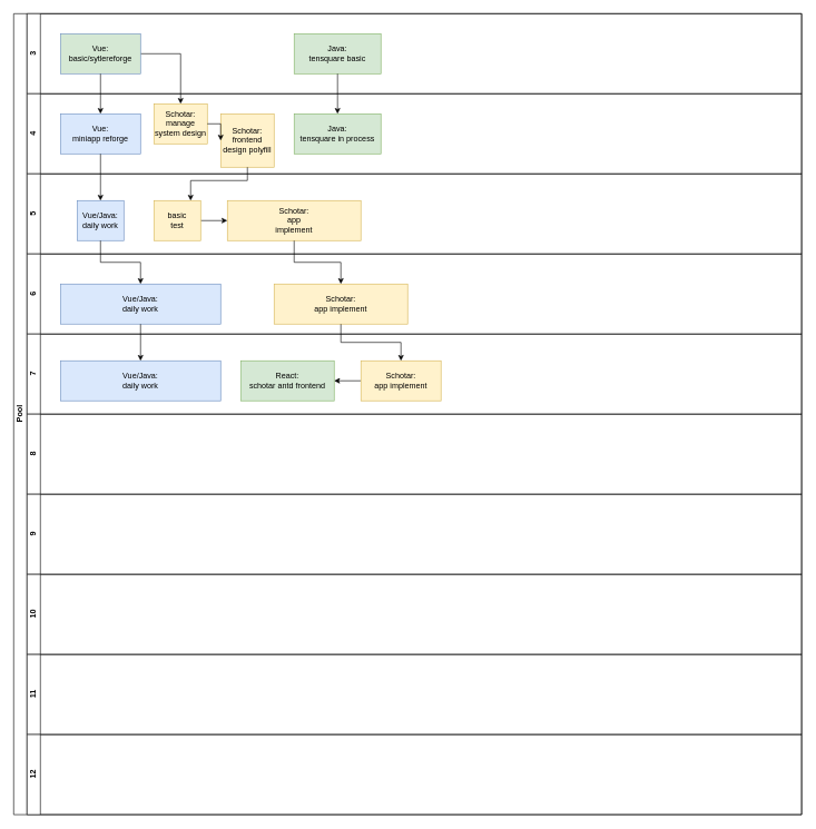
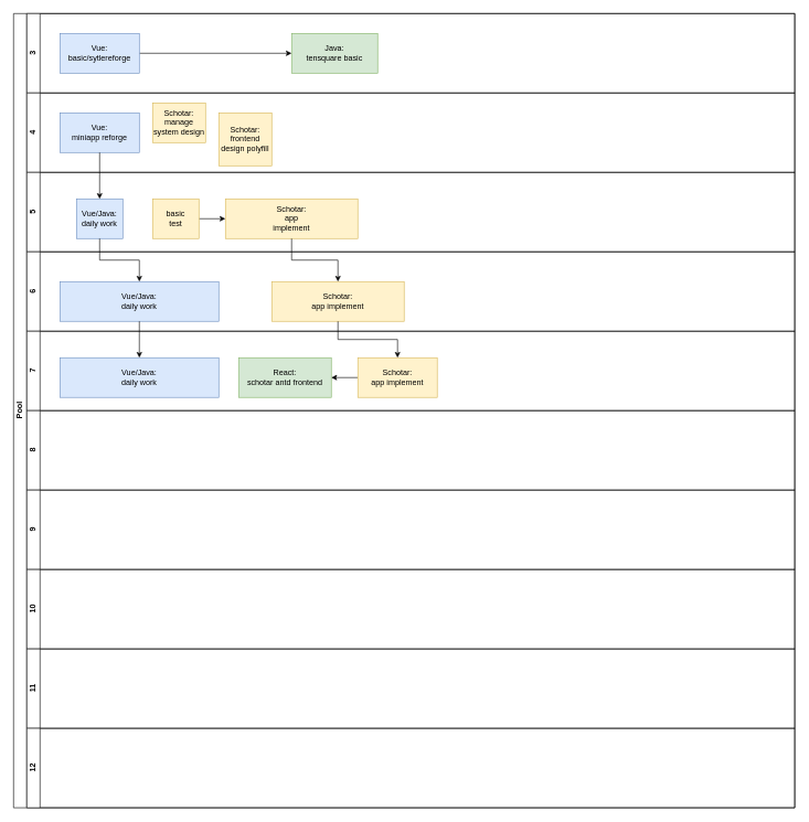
  <mxCell id="0" />
  <mxCell id="1" parent="0" />
  <mxCell id="2" value="Pool" style="swimlane;html=1;childLayout=stackLayout;resizeParent=1;resizeParentMax=0;horizontal=0;startSize=20;horizontalStack=0;" parent="1" vertex="1"><mxGeometry x="20" y="20" width="1180" height="1200" as="geometry" /></mxCell>
  <mxCell id="3" value="3" style="swimlane;html=1;startSize=20;horizontal=0;" parent="2" vertex="1"><mxGeometry x="20" width="1160" height="120" as="geometry" /></mxCell>
- <mxCell id="4" style="edgeStyle=orthogonalEdgeStyle;rounded=0;orthogonalLoop=1;jettySize=auto;html=1;exitX=1;exitY=0.5;exitDx=0;exitDy=0;" edge="1" parent="3" source="5" target="10"><mxGeometry relative="1" as="geometry" /></mxCell>
- <mxCell id="5" value="Vue:&lt;br&gt;basic/sytlereforge" style="rounded=0;whiteSpace=wrap;html=1;fontFamily=Helvetica;fontSize=12;align=center;fillColor=#d5e8d4;strokeColor=#6c8ebf;" parent="3" vertex="1"><mxGeometry x="50" y="30" width="120" height="60" as="geometry" /></mxCell>
+ <mxCell id="4" style="edgeStyle=orthogonalEdgeStyle;rounded=0;orthogonalLoop=1;jettySize=auto;html=1;exitX=1;exitY=0.5;exitDx=0;exitDy=0;" edge="1" parent="3" source="5" target="6"><mxGeometry relative="1" as="geometry" /></mxCell>
+ <mxCell id="5" value="Vue:&lt;br&gt;basic/sytlereforge" style="rounded=0;whiteSpace=wrap;html=1;fontFamily=Helvetica;fontSize=12;align=center;fillColor=#dae8fc;strokeColor=#6c8ebf;" parent="3" vertex="1"><mxGeometry x="50" y="30" width="120" height="60" as="geometry" /></mxCell>
  <mxCell id="6" value="Java:&lt;br&gt;tensquare basic" style="rounded=0;whiteSpace=wrap;html=1;fontFamily=Helvetica;fontSize=12;align=center;fillColor=#d5e8d4;strokeColor=#82b366;" vertex="1" parent="3"><mxGeometry x="400" y="30" width="130" height="60" as="geometry" /></mxCell>
  <mxCell id="7" value="4" style="swimlane;html=1;startSize=20;horizontal=0;" vertex="1" parent="2"><mxGeometry x="20" y="120" width="1160" height="120" as="geometry" /></mxCell>
- <mxCell id="8" value="Java:&lt;br&gt;tensquare in process" style="rounded=0;whiteSpace=wrap;html=1;fontFamily=Helvetica;fontSize=12;align=center;fillColor=#d5e8d4;strokeColor=#82b366;" vertex="1" parent="7"><mxGeometry x="400" y="30" width="130" height="60" as="geometry" /></mxCell>
  <mxCell id="9" value="Vue:&lt;br&gt;miniapp reforge" style="rounded=0;whiteSpace=wrap;html=1;fontFamily=Helvetica;fontSize=12;align=center;fillColor=#dae8fc;strokeColor=#6c8ebf;" vertex="1" parent="7"><mxGeometry x="50" y="30" width="120" height="60" as="geometry" /></mxCell>
  <mxCell id="10" value="Schotar:&lt;br&gt;manage system design" style="rounded=0;whiteSpace=wrap;html=1;fontFamily=Helvetica;fontSize=12;align=center;fillColor=#fff2cc;strokeColor=#d6b656;" vertex="1" parent="7"><mxGeometry x="190" y="15" width="80" height="60" as="geometry" /></mxCell>
  <mxCell id="11" value="Schotar:&lt;br&gt;frontend design polyfill" style="rounded=0;whiteSpace=wrap;html=1;fontFamily=Helvetica;fontSize=12;align=center;fillColor=#fff2cc;strokeColor=#d6b656;" vertex="1" parent="7"><mxGeometry x="290" y="30" width="80" height="80" as="geometry" /></mxCell>
- <mxCell id="12" style="edgeStyle=orthogonalEdgeStyle;rounded=0;orthogonalLoop=1;jettySize=auto;html=1;exitX=1;exitY=0.5;exitDx=0;exitDy=0;entryX=0;entryY=0.5;entryDx=0;entryDy=0;" edge="1" parent="7" source="10" target="11"><mxGeometry relative="1" as="geometry" /></mxCell>
  <mxCell id="13" value="5" style="swimlane;html=1;startSize=20;horizontal=0;" vertex="1" parent="2"><mxGeometry x="20" y="240" width="1160" height="120" as="geometry" /></mxCell>
  <mxCell id="14" style="edgeStyle=orthogonalEdgeStyle;rounded=0;orthogonalLoop=1;jettySize=auto;html=1;exitX=1;exitY=0.5;exitDx=0;exitDy=0;entryX=0;entryY=0.5;entryDx=0;entryDy=0;" edge="1" parent="13" source="15" target="16"><mxGeometry relative="1" as="geometry" /></mxCell>
  <mxCell id="15" value="basic&lt;br&gt;test" style="rounded=0;whiteSpace=wrap;html=1;fontFamily=Helvetica;fontSize=12;align=center;fillColor=#fff2cc;strokeColor=#d6b656;" vertex="1" parent="13"><mxGeometry x="190" y="40" width="70" height="60" as="geometry" /></mxCell>
  <mxCell id="16" value="Schotar:&lt;br&gt;app&lt;br&gt;implement" style="rounded=0;whiteSpace=wrap;html=1;fontFamily=Helvetica;fontSize=12;align=center;fillColor=#fff2cc;strokeColor=#d6b656;" vertex="1" parent="13"><mxGeometry x="300" y="40" width="200" height="60" as="geometry" /></mxCell>
  <mxCell id="17" value="Vue/Java:&lt;br&gt;daily work" style="rounded=0;whiteSpace=wrap;html=1;fontFamily=Helvetica;fontSize=12;align=center;fillColor=#dae8fc;strokeColor=#6c8ebf;" vertex="1" parent="13"><mxGeometry x="75" y="40" width="70" height="60" as="geometry" /></mxCell>
  <mxCell id="18" value="6" style="swimlane;html=1;startSize=20;horizontal=0;" vertex="1" parent="2"><mxGeometry x="20" y="360" width="1160" height="120" as="geometry" /></mxCell>
  <mxCell id="19" value="Schotar:&lt;br&gt;app implement" style="rounded=0;whiteSpace=wrap;html=1;fontFamily=Helvetica;fontSize=12;align=center;fillColor=#fff2cc;strokeColor=#d6b656;" vertex="1" parent="18"><mxGeometry x="370" y="45" width="200" height="60" as="geometry" /></mxCell>
  <mxCell id="20" value="Vue/Java:&lt;br&gt;daily work" style="rounded=0;whiteSpace=wrap;html=1;fontFamily=Helvetica;fontSize=12;align=center;fillColor=#dae8fc;strokeColor=#6c8ebf;" vertex="1" parent="18"><mxGeometry x="50" y="45" width="240" height="60" as="geometry" /></mxCell>
  <mxCell id="21" value="7" style="swimlane;html=1;startSize=20;horizontal=0;" parent="2" vertex="1"><mxGeometry x="20" y="480" width="1160" height="120" as="geometry" /></mxCell>
  <mxCell id="22" value="Vue/Java:&lt;br&gt;daily work" style="rounded=0;whiteSpace=wrap;html=1;fontFamily=Helvetica;fontSize=12;align=center;fillColor=#dae8fc;strokeColor=#6c8ebf;" vertex="1" parent="21"><mxGeometry x="50" y="40" width="240" height="60" as="geometry" /></mxCell>
  <mxCell id="23" value="React:&lt;br&gt;schotar antd frontend" style="rounded=0;whiteSpace=wrap;html=1;fontFamily=Helvetica;fontSize=12;align=center;fillColor=#d5e8d4;strokeColor=#82b366;" vertex="1" parent="21"><mxGeometry x="320" y="40" width="140" height="60" as="geometry" /></mxCell>
  <mxCell id="24" style="edgeStyle=orthogonalEdgeStyle;rounded=0;orthogonalLoop=1;jettySize=auto;html=1;" edge="1" parent="21" source="25" target="23"><mxGeometry relative="1" as="geometry" /></mxCell>
  <mxCell id="25" value="Schotar:&lt;br&gt;app implement" style="rounded=0;whiteSpace=wrap;html=1;fontFamily=Helvetica;fontSize=12;align=center;fillColor=#fff2cc;strokeColor=#d6b656;" vertex="1" parent="21"><mxGeometry x="500" y="40" width="120" height="60" as="geometry" /></mxCell>
  <mxCell id="26" value="8" style="swimlane;html=1;startSize=20;horizontal=0;" vertex="1" parent="2"><mxGeometry x="20" y="600" width="1160" height="120" as="geometry" /></mxCell>
  <mxCell id="27" value="9" style="swimlane;html=1;startSize=20;horizontal=0;" vertex="1" parent="2"><mxGeometry x="20" y="720" width="1160" height="120" as="geometry" /></mxCell>
  <mxCell id="28" value="10" style="swimlane;html=1;startSize=20;horizontal=0;" vertex="1" parent="2"><mxGeometry x="20" y="840" width="1160" height="120" as="geometry" /></mxCell>
  <mxCell id="29" value="11" style="swimlane;html=1;startSize=20;horizontal=0;" vertex="1" parent="2"><mxGeometry x="20" y="960" width="1160" height="120" as="geometry" /></mxCell>
  <mxCell id="30" value="12" style="swimlane;html=1;startSize=20;horizontal=0;" parent="2" vertex="1"><mxGeometry x="20" y="1080" width="1160" height="120" as="geometry" /></mxCell>
- <mxCell id="31" style="edgeStyle=orthogonalEdgeStyle;rounded=0;orthogonalLoop=1;jettySize=auto;html=1;" edge="1" parent="2" source="6" target="8"><mxGeometry relative="1" as="geometry" /></mxCell>
- <mxCell id="32" style="edgeStyle=orthogonalEdgeStyle;rounded=0;orthogonalLoop=1;jettySize=auto;html=1;entryX=0.5;entryY=0;entryDx=0;entryDy=0;" edge="1" parent="2" source="5" target="9"><mxGeometry relative="1" as="geometry" /></mxCell>
  <mxCell id="33" style="edgeStyle=orthogonalEdgeStyle;rounded=0;orthogonalLoop=1;jettySize=auto;html=1;" edge="1" parent="2" source="16" target="19"><mxGeometry relative="1" as="geometry" /></mxCell>
  <mxCell id="34" style="edgeStyle=orthogonalEdgeStyle;rounded=0;orthogonalLoop=1;jettySize=auto;html=1;entryX=0.5;entryY=0;entryDx=0;entryDy=0;" edge="1" parent="2" source="9" target="17"><mxGeometry relative="1" as="geometry" /></mxCell>
  <mxCell id="35" style="edgeStyle=orthogonalEdgeStyle;rounded=0;orthogonalLoop=1;jettySize=auto;html=1;exitX=0.5;exitY=1;exitDx=0;exitDy=0;entryX=0.5;entryY=0;entryDx=0;entryDy=0;" edge="1" parent="2" source="17" target="20"><mxGeometry relative="1" as="geometry" /></mxCell>
  <mxCell id="36" style="edgeStyle=orthogonalEdgeStyle;rounded=0;orthogonalLoop=1;jettySize=auto;html=1;exitX=0.5;exitY=1;exitDx=0;exitDy=0;entryX=0.5;entryY=0;entryDx=0;entryDy=0;" edge="1" parent="2" source="20" target="22"><mxGeometry relative="1" as="geometry" /></mxCell>
  <mxCell id="37" style="edgeStyle=orthogonalEdgeStyle;rounded=0;orthogonalLoop=1;jettySize=auto;html=1;" edge="1" parent="2" source="19" target="25"><mxGeometry relative="1" as="geometry" /></mxCell>
- <mxCell id="38" style="edgeStyle=orthogonalEdgeStyle;rounded=0;orthogonalLoop=1;jettySize=auto;html=1;exitX=0.5;exitY=1;exitDx=0;exitDy=0;" edge="1" parent="2" source="11" target="15"><mxGeometry relative="1" as="geometry"><Array as="points"><mxPoint x="350" y="250" /><mxPoint x="265" y="250" /></Array></mxGeometry></mxCell>
